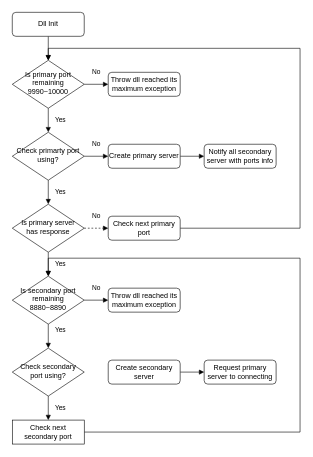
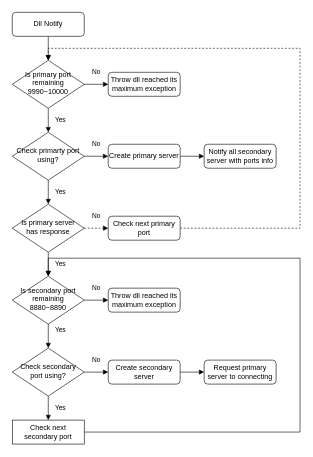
  <mxCell id="0" />
  <mxCell id="1" parent="0" />
  <mxCell id="2" style="edgeStyle=orthogonalEdgeStyle;rounded=0;orthogonalLoop=1;jettySize=auto;html=1;endArrow=block;endFill=1;" edge="1" parent="1" source="3" target="6"><mxGeometry relative="1" as="geometry" /></mxCell>
- <mxCell id="3" value="Dll Init" style="rounded=1;whiteSpace=wrap;html=1;fontSize=12;glass=0;strokeWidth=1;shadow=0;" vertex="1" parent="1"><mxGeometry x="20" y="20" width="120" height="40" as="geometry" /></mxCell>
+ <mxCell id="3" value="Dll Notify" style="rounded=1;whiteSpace=wrap;html=1;fontSize=12;glass=0;strokeWidth=1;shadow=0;" vertex="1" parent="1"><mxGeometry x="20" y="20" width="120" height="40" as="geometry" /></mxCell>
  <mxCell id="4" value="No" style="edgeStyle=orthogonalEdgeStyle;rounded=0;orthogonalLoop=1;jettySize=auto;html=1;exitX=1;exitY=0.5;exitDx=0;exitDy=0;entryX=0;entryY=0.5;entryDx=0;entryDy=0;endArrow=block;endFill=1;" edge="1" parent="1" source="6" target="21"><mxGeometry y="20" relative="1" as="geometry"><mxPoint as="offset" /></mxGeometry></mxCell>
  <mxCell id="5" value="Yes" style="edgeStyle=orthogonalEdgeStyle;rounded=0;orthogonalLoop=1;jettySize=auto;html=1;endArrow=block;endFill=1;" edge="1" parent="1" source="6" target="9"><mxGeometry y="20" relative="1" as="geometry"><mxPoint as="offset" /></mxGeometry></mxCell>
  <mxCell id="6" value="Is primary port remaining&lt;br&gt;9990~10000" style="rhombus;whiteSpace=wrap;html=1;shadow=0;fontFamily=Helvetica;fontSize=12;align=center;strokeWidth=1;spacing=6;spacingTop=-4;" vertex="1" parent="1"><mxGeometry x="20" y="100" width="120" height="80" as="geometry" /></mxCell>
  <mxCell id="7" value="Yes" style="edgeStyle=orthogonalEdgeStyle;rounded=0;orthogonalLoop=1;jettySize=auto;html=1;endArrow=block;endFill=1;" edge="1" parent="1" source="9" target="12"><mxGeometry y="20" relative="1" as="geometry"><mxPoint as="offset" /></mxGeometry></mxCell>
  <mxCell id="8" value="No" style="edgeStyle=orthogonalEdgeStyle;rounded=0;orthogonalLoop=1;jettySize=auto;html=1;entryX=0;entryY=0.5;entryDx=0;entryDy=0;endArrow=block;endFill=1;" edge="1" parent="1" source="9" target="20"><mxGeometry y="20" relative="1" as="geometry"><mxPoint as="offset" /></mxGeometry></mxCell>
  <mxCell id="9" value="Check primarty port using?" style="rhombus;whiteSpace=wrap;html=1;shadow=0;fontFamily=Helvetica;fontSize=12;align=center;strokeWidth=1;spacing=6;spacingTop=-4;" vertex="1" parent="1"><mxGeometry x="20" y="220" width="120" height="80" as="geometry" /></mxCell>
  <mxCell id="10" value="Yes" style="edgeStyle=orthogonalEdgeStyle;rounded=0;orthogonalLoop=1;jettySize=auto;html=1;entryX=0.5;entryY=0;entryDx=0;entryDy=0;endArrow=block;endFill=1;" edge="1" parent="1" source="12" target="18"><mxGeometry y="20" relative="1" as="geometry"><mxPoint as="offset" /></mxGeometry></mxCell>
  <mxCell id="11" value="No" style="edgeStyle=orthogonalEdgeStyle;rounded=0;orthogonalLoop=1;jettySize=auto;html=1;exitX=1;exitY=0.5;exitDx=0;exitDy=0;endArrow=block;endFill=1;dashed=1;" edge="1" parent="1" source="12" target="23"><mxGeometry y="20" relative="1" as="geometry"><mxPoint as="offset" /></mxGeometry></mxCell>
  <mxCell id="12" value="Is primary server has response" style="rhombus;whiteSpace=wrap;html=1;shadow=0;fontFamily=Helvetica;fontSize=12;align=center;strokeWidth=1;spacing=6;spacingTop=-4;" vertex="1" parent="1"><mxGeometry x="20" y="340" width="120" height="80" as="geometry" /></mxCell>
  <mxCell id="13" value="Yes" style="edgeStyle=orthogonalEdgeStyle;rounded=0;orthogonalLoop=1;jettySize=auto;html=1;entryX=0.5;entryY=0;entryDx=0;entryDy=0;endArrow=block;endFill=1;" edge="1" parent="1" source="15" target="27"><mxGeometry y="20" relative="1" as="geometry"><mxPoint as="offset" /></mxGeometry></mxCell>
+ <mxCell id="14" value="No" style="edgeStyle=orthogonalEdgeStyle;rounded=0;orthogonalLoop=1;jettySize=auto;html=1;entryX=0;entryY=0.5;entryDx=0;entryDy=0;endArrow=block;endFill=1;" edge="1" parent="1" source="15" target="29"><mxGeometry y="20" relative="1" as="geometry"><mxPoint as="offset" /></mxGeometry></mxCell>
  <mxCell id="15" value="Check secondary port using?" style="rhombus;whiteSpace=wrap;html=1;shadow=0;fontFamily=Helvetica;fontSize=12;align=center;strokeWidth=1;spacing=6;spacingTop=-4;" vertex="1" parent="1"><mxGeometry x="20" y="580" width="120" height="80" as="geometry" /></mxCell>
  <mxCell id="16" value="Yes" style="edgeStyle=orthogonalEdgeStyle;rounded=0;orthogonalLoop=1;jettySize=auto;html=1;exitX=0.5;exitY=1;exitDx=0;exitDy=0;endArrow=block;endFill=1;" edge="1" parent="1" source="18" target="15"><mxGeometry x="-0.5" y="20" relative="1" as="geometry"><mxPoint as="offset" /></mxGeometry></mxCell>
  <mxCell id="17" value="No" style="edgeStyle=orthogonalEdgeStyle;rounded=0;orthogonalLoop=1;jettySize=auto;html=1;entryX=0;entryY=0.5;entryDx=0;entryDy=0;endArrow=block;endFill=1;" edge="1" parent="1" source="18" target="25"><mxGeometry y="20" relative="1" as="geometry"><mxPoint as="offset" /></mxGeometry></mxCell>
  <mxCell id="18" value="Is secondary port remaining&lt;br&gt;8880~8890" style="rhombus;whiteSpace=wrap;html=1;shadow=0;fontFamily=Helvetica;fontSize=12;align=center;strokeWidth=1;spacing=6;spacingTop=-4;" vertex="1" parent="1"><mxGeometry x="20" y="460" width="120" height="80" as="geometry" /></mxCell>
  <mxCell id="19" style="edgeStyle=orthogonalEdgeStyle;rounded=0;orthogonalLoop=1;jettySize=auto;html=1;entryX=0;entryY=0.5;entryDx=0;entryDy=0;endArrow=block;endFill=1;" edge="1" parent="1" source="20" target="24"><mxGeometry relative="1" as="geometry" /></mxCell>
  <mxCell id="20" value="Create primary server" style="rounded=1;whiteSpace=wrap;html=1;fontSize=12;glass=0;strokeWidth=1;shadow=0;" vertex="1" parent="1"><mxGeometry x="180" y="240" width="120" height="40" as="geometry" /></mxCell>
  <mxCell id="21" value="Throw dll&amp;nbsp;reached its maximum exception" style="rounded=1;whiteSpace=wrap;html=1;fontSize=12;glass=0;strokeWidth=1;shadow=0;" vertex="1" parent="1"><mxGeometry x="180" y="120" width="120" height="40" as="geometry" /></mxCell>
- <mxCell id="22" style="edgeStyle=orthogonalEdgeStyle;rounded=0;orthogonalLoop=1;jettySize=auto;html=1;exitX=1;exitY=0.5;exitDx=0;exitDy=0;entryX=0.5;entryY=0;entryDx=0;entryDy=0;endArrow=block;endFill=1;" edge="1" parent="1" source="23" target="6"><mxGeometry relative="1" as="geometry"><Array as="points"><mxPoint x="499.94" y="380" /><mxPoint x="499.94" y="80" /><mxPoint x="79.94" y="80" /></Array></mxGeometry></mxCell>
+ <mxCell id="22" style="edgeStyle=orthogonalEdgeStyle;rounded=0;orthogonalLoop=1;jettySize=auto;html=1;exitX=1;exitY=0.5;exitDx=0;exitDy=0;entryX=0.5;entryY=0;entryDx=0;entryDy=0;endArrow=block;endFill=1;dashed=1;" edge="1" parent="1" source="23" target="6"><mxGeometry relative="1" as="geometry"><Array as="points"><mxPoint x="499.94" y="380" /><mxPoint x="499.94" y="80" /><mxPoint x="79.94" y="80" /></Array></mxGeometry></mxCell>
  <mxCell id="23" value="Check next primary port" style="rounded=1;whiteSpace=wrap;html=1;fontSize=12;glass=0;strokeWidth=1;shadow=0;" vertex="1" parent="1"><mxGeometry x="180" y="360" width="120" height="40" as="geometry" /></mxCell>
  <mxCell id="24" value="Notify all secondary server with ports info" style="rounded=1;whiteSpace=wrap;html=1;fontSize=12;glass=0;strokeWidth=1;shadow=0;" vertex="1" parent="1"><mxGeometry x="340" y="240" width="120" height="40" as="geometry" /></mxCell>
  <mxCell id="25" value="Throw dll&amp;nbsp;reached its maximum exception" style="rounded=1;whiteSpace=wrap;html=1;fontSize=12;glass=0;strokeWidth=1;shadow=0;" vertex="1" parent="1"><mxGeometry x="180" y="480" width="120" height="40" as="geometry" /></mxCell>
  <mxCell id="26" style="edgeStyle=orthogonalEdgeStyle;rounded=0;orthogonalLoop=1;jettySize=auto;html=1;exitX=1;exitY=0.5;exitDx=0;exitDy=0;entryX=0.5;entryY=0;entryDx=0;entryDy=0;endArrow=block;endFill=1;" edge="1" parent="1" source="27" target="18"><mxGeometry relative="1" as="geometry"><Array as="points"><mxPoint x="499.94" y="720" /><mxPoint x="499.94" y="430" /><mxPoint x="79.94" y="430" /></Array></mxGeometry></mxCell>
  <mxCell id="27" value="Check next secondary port" style="whiteSpace=wrap;html=1;fontSize=12;glass=0;strokeWidth=1;shadow=0;rounded=0;" vertex="1" parent="1"><mxGeometry x="20" y="700" width="120" height="40" as="geometry" /></mxCell>
  <mxCell id="28" style="edgeStyle=orthogonalEdgeStyle;rounded=0;orthogonalLoop=1;jettySize=auto;html=1;entryX=0;entryY=0.5;entryDx=0;entryDy=0;endArrow=block;endFill=1;" edge="1" parent="1" source="29" target="30"><mxGeometry relative="1" as="geometry" /></mxCell>
  <mxCell id="29" value="Create secondary server" style="rounded=1;whiteSpace=wrap;html=1;fontSize=12;glass=0;strokeWidth=1;shadow=0;" vertex="1" parent="1"><mxGeometry x="180" y="600" width="120" height="40" as="geometry" /></mxCell>
  <mxCell id="30" value="Request primary server to connecting" style="rounded=1;whiteSpace=wrap;html=1;fontSize=12;glass=0;strokeWidth=1;shadow=0;" vertex="1" parent="1"><mxGeometry x="340" y="600" width="120" height="40" as="geometry" /></mxCell>
